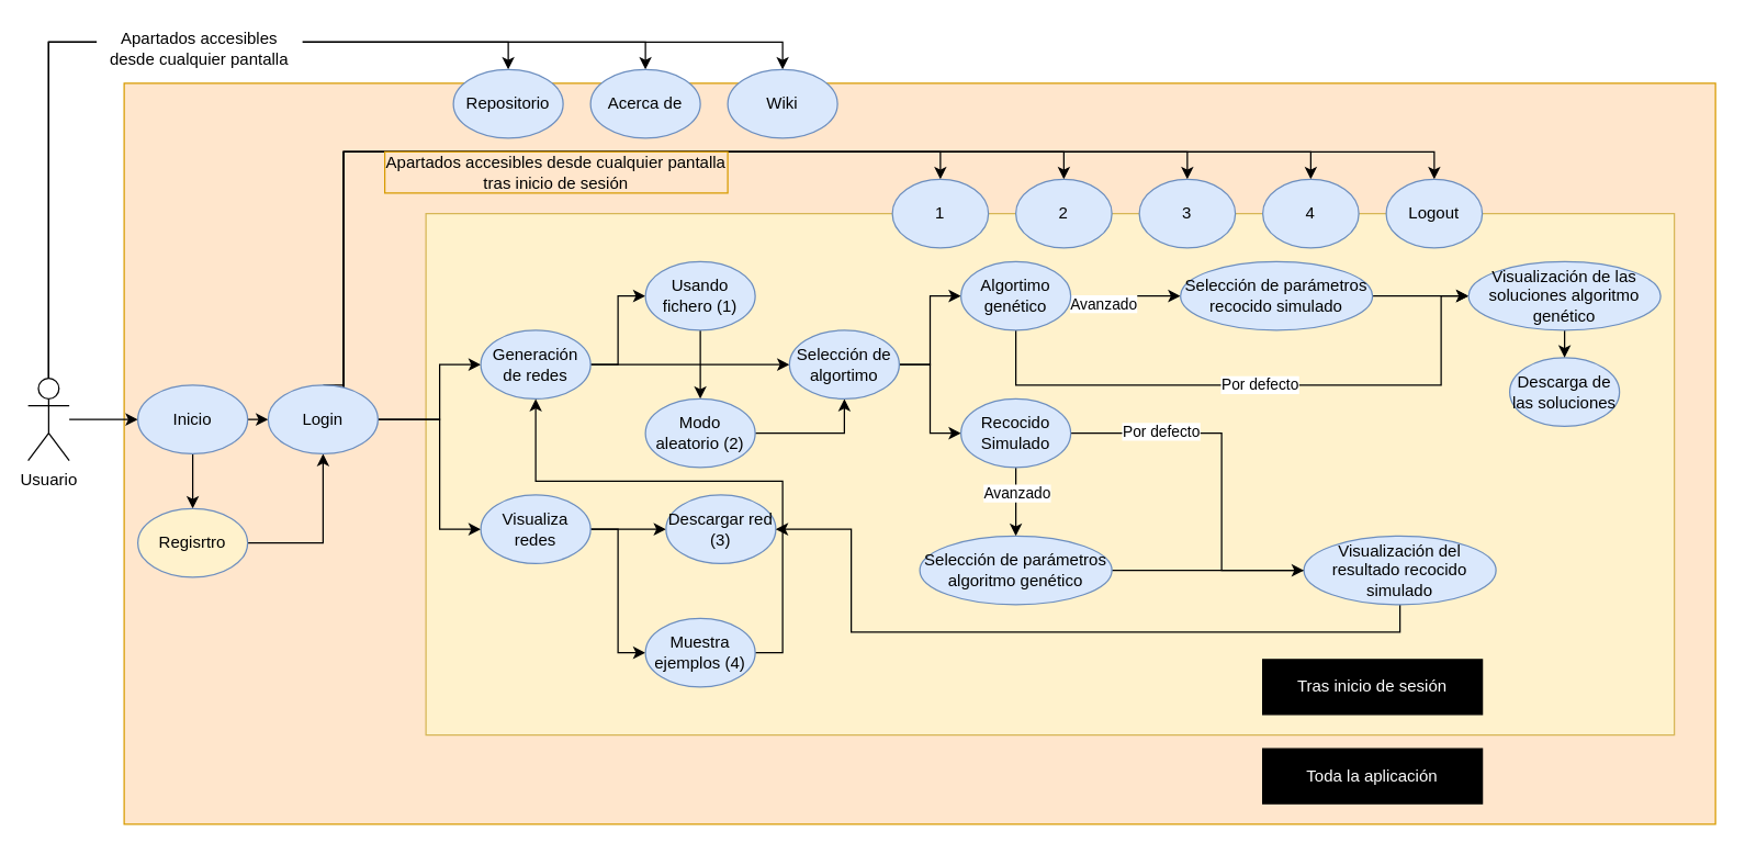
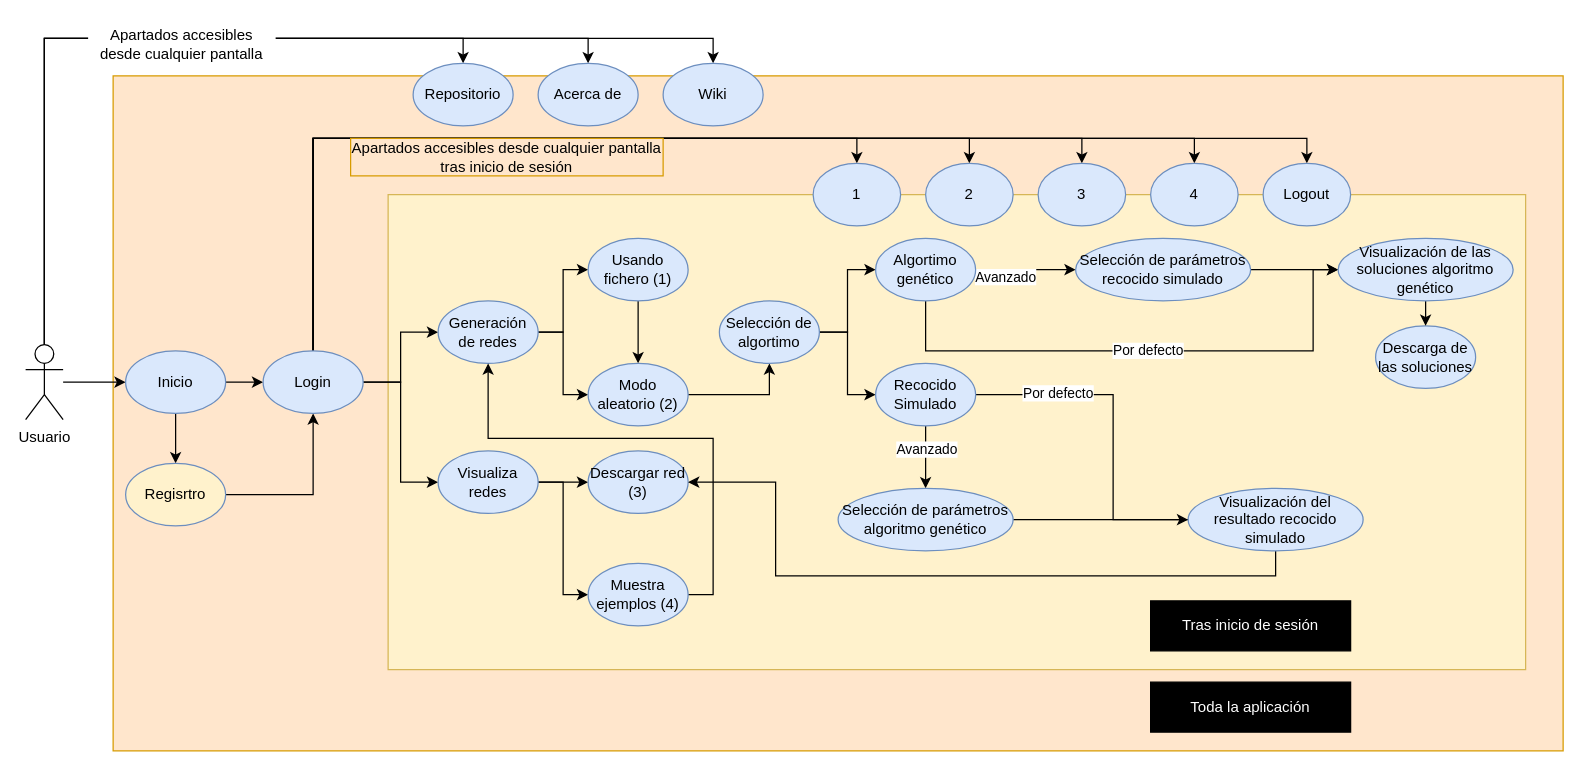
  <mxCell id="0" />
  <mxCell id="1" parent="0" />
  <mxCell id="2" value="" style="rounded=0;whiteSpace=wrap;html=1;fillColor=#ffe6cc;strokeColor=#d79b00;" vertex="1" parent="1"><mxGeometry x="90" y="60" width="1160" height="540" as="geometry" /></mxCell>
  <mxCell id="3" value="" style="edgeStyle=orthogonalEdgeStyle;rounded=0;orthogonalLoop=1;jettySize=auto;html=1;entryX=0;entryY=0.5;entryDx=0;entryDy=0;" edge="1" parent="1" source="7" target="13"><mxGeometry relative="1" as="geometry" /></mxCell>
  <mxCell id="4" style="edgeStyle=orthogonalEdgeStyle;rounded=0;orthogonalLoop=1;jettySize=auto;html=1;exitX=0.5;exitY=0;exitDx=0;exitDy=0;exitPerimeter=0;entryX=0.5;entryY=0;entryDx=0;entryDy=0;" edge="1" parent="1" source="7" target="24"><mxGeometry relative="1" as="geometry" /></mxCell>
  <mxCell id="5" style="edgeStyle=orthogonalEdgeStyle;rounded=0;orthogonalLoop=1;jettySize=auto;html=1;exitX=0.5;exitY=0;exitDx=0;exitDy=0;exitPerimeter=0;entryX=0.5;entryY=0;entryDx=0;entryDy=0;" edge="1" parent="1" source="7" target="25"><mxGeometry relative="1" as="geometry" /></mxCell>
  <mxCell id="6" style="edgeStyle=orthogonalEdgeStyle;rounded=0;orthogonalLoop=1;jettySize=auto;html=1;entryX=0.5;entryY=0;entryDx=0;entryDy=0;" edge="1" parent="1" source="7" target="26"><mxGeometry relative="1" as="geometry"><Array as="points"><mxPoint x="35" y="30" /><mxPoint x="570" y="30" /></Array></mxGeometry></mxCell>
  <mxCell id="7" value="Usuario" style="shape=umlActor;verticalLabelPosition=bottom;verticalAlign=top;html=1;outlineConnect=0;" vertex="1" parent="1"><mxGeometry x="20" y="275" width="30" height="60" as="geometry" /></mxCell>
  <mxCell id="8" value="" style="rounded=0;whiteSpace=wrap;html=1;fillColor=#fff2cc;strokeColor=#d6b656;" vertex="1" parent="1"><mxGeometry x="310" y="155" width="910" height="380" as="geometry" /></mxCell>
  <mxCell id="9" value="Toda la aplicación" style="rounded=0;whiteSpace=wrap;html=1;fillColor=#000000;fontColor=#FFFFFF;" vertex="1" parent="1"><mxGeometry x="920" y="545" width="160" height="40" as="geometry" /></mxCell>
  <mxCell id="10" value="Tras inicio de sesión" style="rounded=0;whiteSpace=wrap;html=1;fillColor=#000000;fontColor=#FFFFFF;" vertex="1" parent="1"><mxGeometry x="920" y="480" width="160" height="40" as="geometry" /></mxCell>
  <mxCell id="11" style="edgeStyle=orthogonalEdgeStyle;rounded=0;orthogonalLoop=1;jettySize=auto;html=1;exitX=0.5;exitY=1;exitDx=0;exitDy=0;entryX=0.5;entryY=0;entryDx=0;entryDy=0;" edge="1" parent="1" source="13" target="15"><mxGeometry relative="1" as="geometry" /></mxCell>
  <mxCell id="12" style="edgeStyle=orthogonalEdgeStyle;rounded=0;orthogonalLoop=1;jettySize=auto;html=1;exitX=1;exitY=0.5;exitDx=0;exitDy=0;entryX=0;entryY=0.5;entryDx=0;entryDy=0;" edge="1" parent="1" source="13" target="23"><mxGeometry relative="1" as="geometry" /></mxCell>
  <mxCell id="13" value="Inicio" style="ellipse;whiteSpace=wrap;html=1;fillColor=#dae8fc;strokeColor=#6c8ebf;" vertex="1" parent="1"><mxGeometry x="100" y="280" width="80" height="50" as="geometry" /></mxCell>
  <mxCell id="14" style="edgeStyle=orthogonalEdgeStyle;rounded=0;orthogonalLoop=1;jettySize=auto;html=1;exitX=1;exitY=0.5;exitDx=0;exitDy=0;entryX=0.5;entryY=1;entryDx=0;entryDy=0;" edge="1" parent="1" source="15" target="23"><mxGeometry relative="1" as="geometry" /></mxCell>
  <mxCell id="15" value="Regisrtro" style="ellipse;whiteSpace=wrap;html=1;fillColor=#fff2cc;strokeColor=#6c8ebf;" vertex="1" parent="1"><mxGeometry x="100" y="370" width="80" height="50" as="geometry" /></mxCell>
  <mxCell id="16" style="edgeStyle=orthogonalEdgeStyle;rounded=0;orthogonalLoop=1;jettySize=auto;html=1;entryX=0.5;entryY=0;entryDx=0;entryDy=0;exitX=0.5;exitY=0;exitDx=0;exitDy=0;" edge="1" parent="1" source="23" target="28"><mxGeometry relative="1" as="geometry"><Array as="points"><mxPoint x="250" y="110" /><mxPoint x="685" y="110" /></Array></mxGeometry></mxCell>
  <mxCell id="17" style="edgeStyle=orthogonalEdgeStyle;rounded=0;orthogonalLoop=1;jettySize=auto;html=1;entryX=0.5;entryY=0;entryDx=0;entryDy=0;" edge="1" parent="1" source="23" target="29"><mxGeometry relative="1" as="geometry"><Array as="points"><mxPoint x="250" y="110" /><mxPoint x="775" y="110" /></Array></mxGeometry></mxCell>
  <mxCell id="18" style="edgeStyle=orthogonalEdgeStyle;rounded=0;orthogonalLoop=1;jettySize=auto;html=1;entryX=0.5;entryY=0;entryDx=0;entryDy=0;" edge="1" parent="1" source="23" target="30"><mxGeometry relative="1" as="geometry"><Array as="points"><mxPoint x="250" y="110" /><mxPoint x="865" y="110" /></Array></mxGeometry></mxCell>
  <mxCell id="19" style="edgeStyle=orthogonalEdgeStyle;rounded=0;orthogonalLoop=1;jettySize=auto;html=1;entryX=0.5;entryY=0;entryDx=0;entryDy=0;" edge="1" parent="1" source="23" target="31"><mxGeometry relative="1" as="geometry"><Array as="points"><mxPoint x="250" y="110" /><mxPoint x="955" y="110" /></Array></mxGeometry></mxCell>
  <mxCell id="20" style="edgeStyle=orthogonalEdgeStyle;rounded=0;orthogonalLoop=1;jettySize=auto;html=1;entryX=0.5;entryY=0;entryDx=0;entryDy=0;" edge="1" parent="1" source="23" target="32"><mxGeometry relative="1" as="geometry"><Array as="points"><mxPoint x="250" y="110" /><mxPoint x="1045" y="110" /></Array></mxGeometry></mxCell>
  <mxCell id="21" style="edgeStyle=orthogonalEdgeStyle;rounded=0;orthogonalLoop=1;jettySize=auto;html=1;entryX=0;entryY=0.5;entryDx=0;entryDy=0;" edge="1" parent="1" source="23" target="39"><mxGeometry relative="1" as="geometry"><Array as="points"><mxPoint x="320" y="305" /><mxPoint x="320" y="265" /></Array></mxGeometry></mxCell>
  <mxCell id="22" style="edgeStyle=orthogonalEdgeStyle;rounded=0;orthogonalLoop=1;jettySize=auto;html=1;entryX=0;entryY=0.5;entryDx=0;entryDy=0;" edge="1" parent="1" source="23" target="36"><mxGeometry relative="1" as="geometry"><Array as="points"><mxPoint x="320" y="305" /><mxPoint x="320" y="385" /></Array></mxGeometry></mxCell>
- <mxCell id="23" value="Login" style="ellipse;whiteSpace=wrap;html=1;fillColor=#dae8fc;strokeColor=#6c8ebf;" vertex="1" parent="1"><mxGeometry x="195" y="280" width="80" height="50" as="geometry" /></mxCell>
+ <mxCell id="23" value="Login" style="ellipse;whiteSpace=wrap;html=1;fillColor=#dae8fc;strokeColor=#6c8ebf;" vertex="1" parent="1"><mxGeometry x="210" y="280" width="80" height="50" as="geometry" /></mxCell>
  <mxCell id="24" value="Repositorio" style="ellipse;whiteSpace=wrap;html=1;fillColor=#dae8fc;strokeColor=#6c8ebf;" vertex="1" parent="1"><mxGeometry x="330" y="50" width="80" height="50" as="geometry" /></mxCell>
  <mxCell id="25" value="Acerca de&lt;span style=&quot;color: rgba(0, 0, 0, 0); font-family: monospace; font-size: 0px; text-align: start; text-wrap: nowrap;&quot;&gt;%3CmxGraphModel%3E%3Croot%3E%3CmxCell%20id%3D%220%22%2F%3E%3CmxCell%20id%3D%221%22%20parent%3D%220%22%2F%3E%3CmxCell%20id%3D%222%22%20value%3D%22Repositorio%22%20style%3D%22ellipse%3BwhiteSpace%3Dwrap%3Bhtml%3D1%3BfillColor%3D%23dae8fc%3BstrokeColor%3D%236c8ebf%3B%22%20vertex%3D%221%22%20parent%3D%221%22%3E%3CmxGeometry%20x%3D%22250%22%20width%3D%2280%22%20height%3D%2250%22%20as%3D%22geometry%22%2F%3E%3C%2FmxCell%3E%3C%2Froot%3E%3C%2FmxGraphModel%3E&lt;/span&gt;" style="ellipse;whiteSpace=wrap;html=1;fillColor=#dae8fc;strokeColor=#6c8ebf;" vertex="1" parent="1"><mxGeometry x="430" y="50" width="80" height="50" as="geometry" /></mxCell>
  <mxCell id="26" value="Wiki" style="ellipse;whiteSpace=wrap;html=1;fillColor=#dae8fc;strokeColor=#6c8ebf;" vertex="1" parent="1"><mxGeometry x="530" y="50" width="80" height="50" as="geometry" /></mxCell>
  <mxCell id="27" value="Apartados accesibles desde cualquier pantalla" style="text;html=1;align=center;verticalAlign=middle;whiteSpace=wrap;rounded=0;fillColor=default;" vertex="1" parent="1"><mxGeometry x="70" y="20" width="150" height="30" as="geometry" /></mxCell>
  <mxCell id="28" value="1" style="ellipse;whiteSpace=wrap;html=1;fillColor=#dae8fc;strokeColor=#6c8ebf;" vertex="1" parent="1"><mxGeometry x="650" y="130" width="70" height="50" as="geometry" /></mxCell>
  <mxCell id="29" value="2" style="ellipse;whiteSpace=wrap;html=1;fillColor=#dae8fc;strokeColor=#6c8ebf;" vertex="1" parent="1"><mxGeometry x="740" y="130" width="70" height="50" as="geometry" /></mxCell>
  <mxCell id="30" value="3" style="ellipse;whiteSpace=wrap;html=1;fillColor=#dae8fc;strokeColor=#6c8ebf;" vertex="1" parent="1"><mxGeometry x="830" y="130" width="70" height="50" as="geometry" /></mxCell>
  <mxCell id="31" value="4" style="ellipse;whiteSpace=wrap;html=1;fillColor=#dae8fc;strokeColor=#6c8ebf;" vertex="1" parent="1"><mxGeometry x="920" y="130" width="70" height="50" as="geometry" /></mxCell>
  <mxCell id="32" value="Logout" style="ellipse;whiteSpace=wrap;html=1;fillColor=#dae8fc;strokeColor=#6c8ebf;" vertex="1" parent="1"><mxGeometry x="1010" y="130" width="70" height="50" as="geometry" /></mxCell>
  <mxCell id="33" value="Apartados accesibles desde cualquier pantalla tras inicio de sesión" style="text;html=1;align=center;verticalAlign=middle;whiteSpace=wrap;rounded=0;fillColor=#ffe6cc;strokeColor=#d79b00;" vertex="1" parent="1"><mxGeometry x="280" y="110" width="250" height="30" as="geometry" /></mxCell>
  <mxCell id="34" style="edgeStyle=orthogonalEdgeStyle;rounded=0;orthogonalLoop=1;jettySize=auto;html=1;entryX=0;entryY=0.5;entryDx=0;entryDy=0;" edge="1" parent="1" source="36" target="40"><mxGeometry relative="1" as="geometry" /></mxCell>
  <mxCell id="35" style="edgeStyle=orthogonalEdgeStyle;rounded=0;orthogonalLoop=1;jettySize=auto;html=1;entryX=0;entryY=0.5;entryDx=0;entryDy=0;" edge="1" parent="1" source="36" target="42"><mxGeometry relative="1" as="geometry" /></mxCell>
  <mxCell id="36" value="Visuali&lt;span style=&quot;color: rgba(0, 0, 0, 0); font-family: monospace; font-size: 0px; text-align: start; text-wrap: nowrap;&quot;&gt;%3CmxGraphModel%3E%3Croot%3E%3CmxCell%20id%3D%220%22%2F%3E%3CmxCell%20id%3D%221%22%20parent%3D%220%22%2F%3E%3CmxCell%20id%3D%222%22%20value%3D%22Login%22%20style%3D%22ellipse%3BwhiteSpace%3Dwrap%3Bhtml%3D1%3BfillColor%3D%23dae8fc%3BstrokeColor%3D%236c8ebf%3B%22%20vertex%3D%221%22%20parent%3D%221%22%3E%3CmxGeometry%20x%3D%22200%22%20y%3D%22280%22%20width%3D%2280%22%20height%3D%2250%22%20as%3D%22geometry%22%2F%3E%3C%2FmxCell%3E%3C%2Froot%3E%3C%2FmxGraphModel%3E&lt;/span&gt;za redes&lt;span style=&quot;color: rgba(0, 0, 0, 0); font-family: monospace; font-size: 0px; text-align: start; text-wrap: nowrap;&quot;&gt;%3CmxGraphModel%3E%3Croot%3E%3CmxCell%20id%3D%220%22%2F%3E%3CmxCell%20id%3D%221%22%20parent%3D%220%22%2F%3E%3CmxCell%20id%3D%222%22%20value%3D%22Login%22%20style%3D%22ellipse%3BwhiteSpace%3Dwrap%3Bhtml%3D1%3BfillColor%3D%23dae8fc%3BstrokeColor%3D%236c8ebf%3B%22%20vertex%3D%221%22%20parent%3D%221%22%3E%3CmxGeometry%20x%3D%22200%22%20y%3D%22280%22%20width%3D%2280%22%20height%3D%2250%22%20as%3D%22geometry%22%2F%3E%3C%2FmxCell%3E%3C%2Froot%3E%3C%2FmxGraphModel%3E&lt;/span&gt;" style="ellipse;whiteSpace=wrap;html=1;fillColor=#dae8fc;strokeColor=#6c8ebf;" vertex="1" parent="1"><mxGeometry x="350" y="360" width="80" height="50" as="geometry" /></mxCell>
  <mxCell id="37" style="edgeStyle=orthogonalEdgeStyle;rounded=0;orthogonalLoop=1;jettySize=auto;html=1;exitX=1;exitY=0.5;exitDx=0;exitDy=0;entryX=0;entryY=0.5;entryDx=0;entryDy=0;" edge="1" parent="1" source="39" target="44"><mxGeometry relative="1" as="geometry" /></mxCell>
- <mxCell id="38" style="edgeStyle=orthogonalEdgeStyle;rounded=0;orthogonalLoop=1;jettySize=auto;html=1;" edge="1" parent="1" source="39" target="49"><mxGeometry relative="1" as="geometry" /></mxCell>
+ <mxCell id="38" style="edgeStyle=orthogonalEdgeStyle;rounded=0;orthogonalLoop=1;jettySize=auto;html=1;entryX=0;entryY=0.5;entryDx=0;entryDy=0;" edge="1" parent="1" source="39" target="46"><mxGeometry relative="1" as="geometry" /></mxCell>
  <mxCell id="39" value="Generación de redes" style="ellipse;whiteSpace=wrap;html=1;fillColor=#dae8fc;strokeColor=#6c8ebf;" vertex="1" parent="1"><mxGeometry x="350" y="240" width="80" height="50" as="geometry" /></mxCell>
- <mxCell id="40" value="Descargar red (3)" style="ellipse;whiteSpace=wrap;html=1;fillColor=#dae8fc;strokeColor=#6c8ebf;" vertex="1" parent="1"><mxGeometry x="485" y="360" width="80" height="50" as="geometry" /></mxCell>
+ <mxCell id="40" value="Descargar red (3)" style="ellipse;whiteSpace=wrap;html=1;fillColor=#dae8fc;strokeColor=#6c8ebf;" vertex="1" parent="1"><mxGeometry x="470" y="360" width="80" height="50" as="geometry" /></mxCell>
  <mxCell id="41" style="edgeStyle=orthogonalEdgeStyle;rounded=0;orthogonalLoop=1;jettySize=auto;html=1;entryX=0.5;entryY=1;entryDx=0;entryDy=0;" edge="1" parent="1" source="42" target="39"><mxGeometry relative="1" as="geometry"><Array as="points"><mxPoint x="570" y="475" /><mxPoint x="570" y="350" /><mxPoint x="390" y="350" /></Array></mxGeometry></mxCell>
  <mxCell id="42" value="Muestra ejemplos (4)" style="ellipse;whiteSpace=wrap;html=1;fillColor=#dae8fc;strokeColor=#6c8ebf;" vertex="1" parent="1"><mxGeometry x="470" y="450" width="80" height="50" as="geometry" /></mxCell>
  <mxCell id="43" style="edgeStyle=orthogonalEdgeStyle;rounded=0;orthogonalLoop=1;jettySize=auto;html=1;" edge="1" parent="1" source="44" target="46"><mxGeometry relative="1" as="geometry" /></mxCell>
  <mxCell id="44" value="Usando fichero (1)" style="ellipse;whiteSpace=wrap;html=1;fillColor=#dae8fc;strokeColor=#6c8ebf;" vertex="1" parent="1"><mxGeometry x="470" y="190" width="80" height="50" as="geometry" /></mxCell>
  <mxCell id="45" style="edgeStyle=orthogonalEdgeStyle;rounded=0;orthogonalLoop=1;jettySize=auto;html=1;entryX=0.5;entryY=1;entryDx=0;entryDy=0;" edge="1" parent="1" source="46" target="49"><mxGeometry relative="1" as="geometry" /></mxCell>
  <mxCell id="46" value="Modo aleatorio (2)" style="ellipse;whiteSpace=wrap;html=1;fillColor=#dae8fc;strokeColor=#6c8ebf;" vertex="1" parent="1"><mxGeometry x="470" y="290" width="80" height="50" as="geometry" /></mxCell>
  <mxCell id="47" style="edgeStyle=orthogonalEdgeStyle;rounded=0;orthogonalLoop=1;jettySize=auto;html=1;entryX=0;entryY=0.5;entryDx=0;entryDy=0;" edge="1" parent="1" source="49" target="58"><mxGeometry relative="1" as="geometry" /></mxCell>
  <mxCell id="48" style="edgeStyle=orthogonalEdgeStyle;rounded=0;orthogonalLoop=1;jettySize=auto;html=1;entryX=0;entryY=0.5;entryDx=0;entryDy=0;" edge="1" parent="1" source="49" target="54"><mxGeometry relative="1" as="geometry" /></mxCell>
  <mxCell id="49" value="Selección de algortimo" style="ellipse;whiteSpace=wrap;html=1;fillColor=#dae8fc;strokeColor=#6c8ebf;" vertex="1" parent="1"><mxGeometry x="575" y="240" width="80" height="50" as="geometry" /></mxCell>
  <mxCell id="50" style="edgeStyle=orthogonalEdgeStyle;rounded=0;orthogonalLoop=1;jettySize=auto;html=1;exitX=1;exitY=0.5;exitDx=0;exitDy=0;entryX=0.5;entryY=0;entryDx=0;entryDy=0;" edge="1" parent="1" source="54" target="64"><mxGeometry relative="1" as="geometry"><Array as="points"><mxPoint x="890" y="315" /><mxPoint x="890" y="415" /><mxPoint x="1020" y="415" /></Array></mxGeometry></mxCell>
  <mxCell id="51" value="Por defecto" style="edgeLabel;html=1;align=center;verticalAlign=middle;resizable=0;points=[];" vertex="1" connectable="0" parent="50"><mxGeometry x="-0.646" y="2" relative="1" as="geometry"><mxPoint as="offset" /></mxGeometry></mxCell>
  <mxCell id="52" style="edgeStyle=orthogonalEdgeStyle;rounded=0;orthogonalLoop=1;jettySize=auto;html=1;entryX=0.5;entryY=0;entryDx=0;entryDy=0;labelBackgroundColor=#FFF2CC;" edge="1" parent="1" source="54" target="62"><mxGeometry relative="1" as="geometry" /></mxCell>
  <mxCell id="53" value="Avanzado" style="edgeLabel;html=1;align=center;verticalAlign=middle;resizable=0;points=[];" vertex="1" connectable="0" parent="52"><mxGeometry x="-0.274" relative="1" as="geometry"><mxPoint as="offset" /></mxGeometry></mxCell>
  <mxCell id="54" value="Recocido Simulado" style="ellipse;whiteSpace=wrap;html=1;fillColor=#dae8fc;strokeColor=#6c8ebf;" vertex="1" parent="1"><mxGeometry x="700" y="290" width="80" height="50" as="geometry" /></mxCell>
  <mxCell id="55" style="edgeStyle=orthogonalEdgeStyle;rounded=0;orthogonalLoop=1;jettySize=auto;html=1;exitX=1;exitY=0.5;exitDx=0;exitDy=0;entryX=0;entryY=0.5;entryDx=0;entryDy=0;" edge="1" parent="1" source="58" target="60"><mxGeometry relative="1" as="geometry" /></mxCell>
  <mxCell id="56" value="Avanzado" style="edgeLabel;html=1;align=center;verticalAlign=middle;resizable=0;points=[];" vertex="1" connectable="0" parent="55"><mxGeometry x="-0.388" y="-5" relative="1" as="geometry"><mxPoint x="-1" as="offset" /></mxGeometry></mxCell>
  <mxCell id="57" value="Por defecto" style="edgeStyle=orthogonalEdgeStyle;rounded=0;orthogonalLoop=1;jettySize=auto;html=1;entryX=0;entryY=0.5;entryDx=0;entryDy=0;" edge="1" parent="1" source="58" target="67"><mxGeometry relative="1" as="geometry"><Array as="points"><mxPoint x="740" y="280" /><mxPoint x="1050" y="280" /><mxPoint x="1050" y="215" /></Array></mxGeometry></mxCell>
  <mxCell id="58" value="Algortimo genético" style="ellipse;whiteSpace=wrap;html=1;fillColor=#dae8fc;strokeColor=#6c8ebf;" vertex="1" parent="1"><mxGeometry x="700" y="190" width="80" height="50" as="geometry" /></mxCell>
  <mxCell id="59" style="edgeStyle=orthogonalEdgeStyle;rounded=0;orthogonalLoop=1;jettySize=auto;html=1;entryX=0;entryY=0.5;entryDx=0;entryDy=0;" edge="1" parent="1" source="60" target="67"><mxGeometry relative="1" as="geometry" /></mxCell>
  <mxCell id="60" value="Selección de parámetros recocido simulado" style="ellipse;whiteSpace=wrap;html=1;fillColor=#dae8fc;strokeColor=#6c8ebf;" vertex="1" parent="1"><mxGeometry x="860" y="190" width="140" height="50" as="geometry" /></mxCell>
  <mxCell id="61" style="edgeStyle=orthogonalEdgeStyle;rounded=0;orthogonalLoop=1;jettySize=auto;html=1;entryX=0;entryY=0.5;entryDx=0;entryDy=0;" edge="1" parent="1" source="62" target="64"><mxGeometry relative="1" as="geometry"><Array as="points"><mxPoint x="840" y="415" /></Array></mxGeometry></mxCell>
  <mxCell id="62" value="Selección de parámetros algoritmo genético" style="ellipse;whiteSpace=wrap;html=1;fillColor=#dae8fc;strokeColor=#6c8ebf;" vertex="1" parent="1"><mxGeometry x="670" y="390" width="140" height="50" as="geometry" /></mxCell>
  <mxCell id="63" style="edgeStyle=orthogonalEdgeStyle;rounded=0;orthogonalLoop=1;jettySize=auto;html=1;entryX=1;entryY=0.5;entryDx=0;entryDy=0;" edge="1" parent="1" source="64" target="40"><mxGeometry relative="1" as="geometry"><Array as="points"><mxPoint x="1020" y="460" /><mxPoint x="620" y="460" /><mxPoint x="620" y="385" /></Array></mxGeometry></mxCell>
  <mxCell id="64" value="Visualización del resultado recocido simulado" style="ellipse;whiteSpace=wrap;html=1;fillColor=#dae8fc;strokeColor=#6c8ebf;" vertex="1" parent="1"><mxGeometry x="950" y="390" width="140" height="50" as="geometry" /></mxCell>
  <mxCell id="65" value="Descarga de las soluciones" style="ellipse;whiteSpace=wrap;html=1;fillColor=#dae8fc;strokeColor=#6c8ebf;" vertex="1" parent="1"><mxGeometry x="1100" y="260" width="80" height="50" as="geometry" /></mxCell>
  <mxCell id="66" style="edgeStyle=orthogonalEdgeStyle;rounded=0;orthogonalLoop=1;jettySize=auto;html=1;exitX=0.5;exitY=1;exitDx=0;exitDy=0;entryX=0.5;entryY=0;entryDx=0;entryDy=0;" edge="1" parent="1" source="67" target="65"><mxGeometry relative="1" as="geometry" /></mxCell>
  <mxCell id="67" value="Visualización de las soluciones algoritmo genético" style="ellipse;whiteSpace=wrap;html=1;fillColor=#dae8fc;strokeColor=#6c8ebf;" vertex="1" parent="1"><mxGeometry x="1070" y="190" width="140" height="50" as="geometry" /></mxCell>
